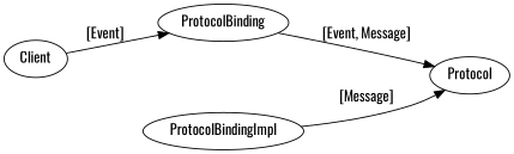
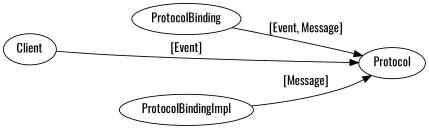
  digraph {
    fontname=Oswald
    rankdir=LR
    node [fontname=Oswald]
    edge [fontname=Oswald]
    Client
    ProtocolBinding
    Protocol
    ProtocolBindingImpl
-   Client -> ProtocolBinding [label="[Event]"]
+   Client -> Protocol [label="[Event]"]
    ProtocolBinding -> Protocol [label="[Event, Message]"]
    ProtocolBindingImpl -> Protocol [label="[Message]"]
  }
